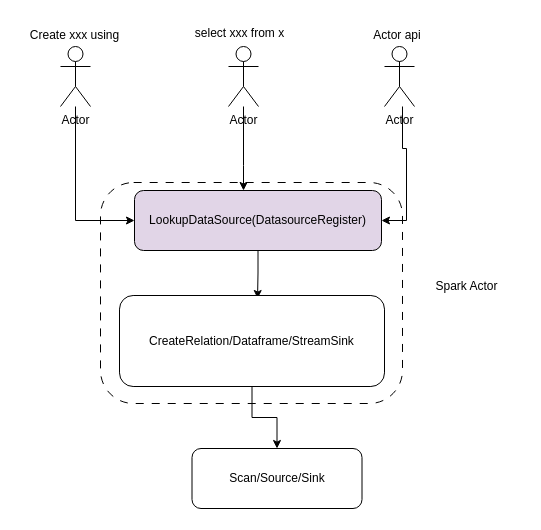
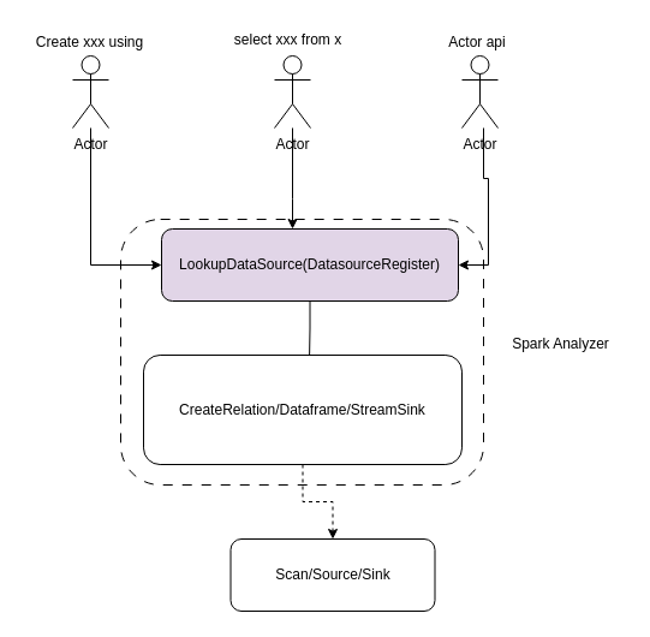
  <mxCell id="0" />
  <mxCell id="1" parent="0" />
  <mxCell id="2" value="" style="rounded=1;whiteSpace=wrap;html=1;dashed=1;dashPattern=8 8;" vertex="1" parent="1"><mxGeometry x="100" y="182" width="302" height="221" as="geometry" /></mxCell>
- <mxCell id="3" style="edgeStyle=orthogonalEdgeStyle;rounded=0;orthogonalLoop=1;jettySize=auto;html=1;entryX=0.521;entryY=0.033;entryDx=0;entryDy=0;entryPerimeter=0;" parent="1" source="4" target="15" edge="1"><mxGeometry relative="1" as="geometry"><mxPoint x="257.5" y="383" as="targetPoint" /></mxGeometry></mxCell>
+ <mxCell id="3" style="edgeStyle=orthogonalEdgeStyle;rounded=0;orthogonalLoop=1;jettySize=auto;html=1;entryX=0.521;entryY=0.033;entryDx=0;entryDy=0;entryPerimeter=0;endArrow=none;" parent="1" source="4" target="15" edge="1"><mxGeometry relative="1" as="geometry"><mxPoint x="257.5" y="383" as="targetPoint" /></mxGeometry></mxCell>
  <mxCell id="4" value="LookupDataSource(DatasourceRegister)" style="rounded=1;whiteSpace=wrap;html=1;fillColor=#e1d5e7;" parent="1" vertex="1"><mxGeometry x="134" y="190" width="247" height="60" as="geometry" /></mxCell>
  <mxCell id="5" style="edgeStyle=orthogonalEdgeStyle;rounded=0;orthogonalLoop=1;jettySize=auto;html=1;entryX=0;entryY=0.5;entryDx=0;entryDy=0;" parent="1" source="6" target="4" edge="1"><mxGeometry relative="1" as="geometry"><Array as="points"><mxPoint x="75" y="220" /></Array></mxGeometry></mxCell>
  <mxCell id="6" value="Actor" style="shape=umlActor;verticalLabelPosition=bottom;verticalAlign=top;html=1;outlineConnect=0;" parent="1" vertex="1"><mxGeometry x="60" y="46" width="30" height="60" as="geometry" /></mxCell>
  <mxCell id="7" value="" style="edgeStyle=orthogonalEdgeStyle;rounded=0;orthogonalLoop=1;jettySize=auto;html=1;" parent="1" source="8" target="4" edge="1"><mxGeometry relative="1" as="geometry"><Array as="points"><mxPoint x="243" y="165" /><mxPoint x="243" y="165" /></Array></mxGeometry></mxCell>
  <mxCell id="8" value="Actor" style="shape=umlActor;verticalLabelPosition=bottom;verticalAlign=top;html=1;outlineConnect=0;" parent="1" vertex="1"><mxGeometry x="228" y="46" width="30" height="60" as="geometry" /></mxCell>
  <mxCell id="9" style="edgeStyle=orthogonalEdgeStyle;rounded=0;orthogonalLoop=1;jettySize=auto;html=1;entryX=1;entryY=0.5;entryDx=0;entryDy=0;" parent="1" edge="1"><mxGeometry relative="1" as="geometry"><mxPoint x="402" y="106" as="sourcePoint" /><mxPoint x="381" y="220" as="targetPoint" /><Array as="points"><mxPoint x="402" y="148" /><mxPoint x="406" y="148" /><mxPoint x="406" y="220" /></Array></mxGeometry></mxCell>
  <mxCell id="10" value="Actor" style="shape=umlActor;verticalLabelPosition=bottom;verticalAlign=top;html=1;outlineConnect=0;" parent="1" vertex="1"><mxGeometry x="384" y="46" width="30" height="60" as="geometry" /></mxCell>
  <mxCell id="11" value="Create xxx using" style="text;html=1;align=center;verticalAlign=middle;resizable=0;points=[];autosize=1;strokeColor=none;fillColor=none;" parent="1" vertex="1"><mxGeometry x="20" y="22" width="107" height="26" as="geometry" /></mxCell>
  <mxCell id="12" value="select xxx from x" style="text;html=1;align=center;verticalAlign=middle;resizable=0;points=[];autosize=1;strokeColor=none;fillColor=none;" parent="1" vertex="1"><mxGeometry x="185" y="20" width="107" height="26" as="geometry" /></mxCell>
  <mxCell id="13" value="Actor api" style="text;html=1;strokeColor=none;fillColor=none;align=center;verticalAlign=middle;whiteSpace=wrap;rounded=0;" parent="1" vertex="1"><mxGeometry x="344" y="20" width="106" height="30" as="geometry" /></mxCell>
- <mxCell id="14" style="edgeStyle=orthogonalEdgeStyle;rounded=0;orthogonalLoop=1;jettySize=auto;html=1;entryX=0.5;entryY=0;entryDx=0;entryDy=0;" parent="1" source="15" target="16" edge="1"><mxGeometry relative="1" as="geometry"><mxPoint x="253" y="590" as="targetPoint" /></mxGeometry></mxCell>
+ <mxCell id="14" style="edgeStyle=orthogonalEdgeStyle;rounded=0;orthogonalLoop=1;jettySize=auto;html=1;entryX=0.5;entryY=0;entryDx=0;entryDy=0;dashed=1;" parent="1" source="15" target="16" edge="1"><mxGeometry relative="1" as="geometry"><mxPoint x="253" y="590" as="targetPoint" /></mxGeometry></mxCell>
  <mxCell id="15" value="CreateRelation/Dataframe/StreamSink" style="rounded=1;whiteSpace=wrap;html=1;" parent="1" vertex="1"><mxGeometry x="119" y="295" width="265" height="91" as="geometry" /></mxCell>
  <mxCell id="16" value="Scan/Source/Sink" style="rounded=1;whiteSpace=wrap;html=1;" parent="1" vertex="1"><mxGeometry x="191.5" y="448" width="170" height="60" as="geometry" /></mxCell>
- <mxCell id="17" value="Spark Actor" style="text;html=1;strokeColor=none;fillColor=none;align=center;verticalAlign=middle;whiteSpace=wrap;rounded=0;" vertex="1" parent="1"><mxGeometry x="414" y="271" width="105" height="30" as="geometry" /></mxCell>
+ <mxCell id="17" value="Spark Analyzer" style="text;html=1;strokeColor=none;fillColor=none;align=center;verticalAlign=middle;whiteSpace=wrap;rounded=0;" vertex="1" parent="1"><mxGeometry x="414" y="271" width="105" height="30" as="geometry" /></mxCell>
